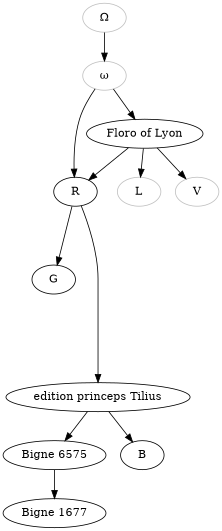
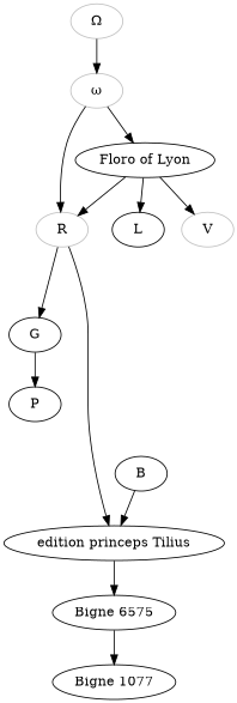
  digraph {
    splines=true
    style=invis
    n1 [color=grey label="Ω"]
    n2 [color=grey label="ω"]
-   n3 [label=R]
+   n3 [label=R color=grey]
    n4 [color=black label="Floro of Lyon"]
    n5 [label=G]
    n6 [label="edition princeps Tilius"]
-   n7 [label=L color=grey]
+   n7 [label=L]
    n8 [color=grey label=V]
+   n9 [label=P]
    n10 [label="Bigne 6575"]
    n11 [label=B]
-   n12 [label="Bigne 1677"]
+   n12 [label="Bigne 1077"]
    n1 -> n2
    n2 -> n3
    n2 -> n4
    n3 -> n5 [minlen=2]
    n3 -> n6 [minlen=5]
    n4 -> n3
    n4 -> n7
    n4 -> n8
+   n5 -> n9
    n6 -> n10
-   n6 -> n11
+   n11 -> n6
    n10 -> n12
  }
